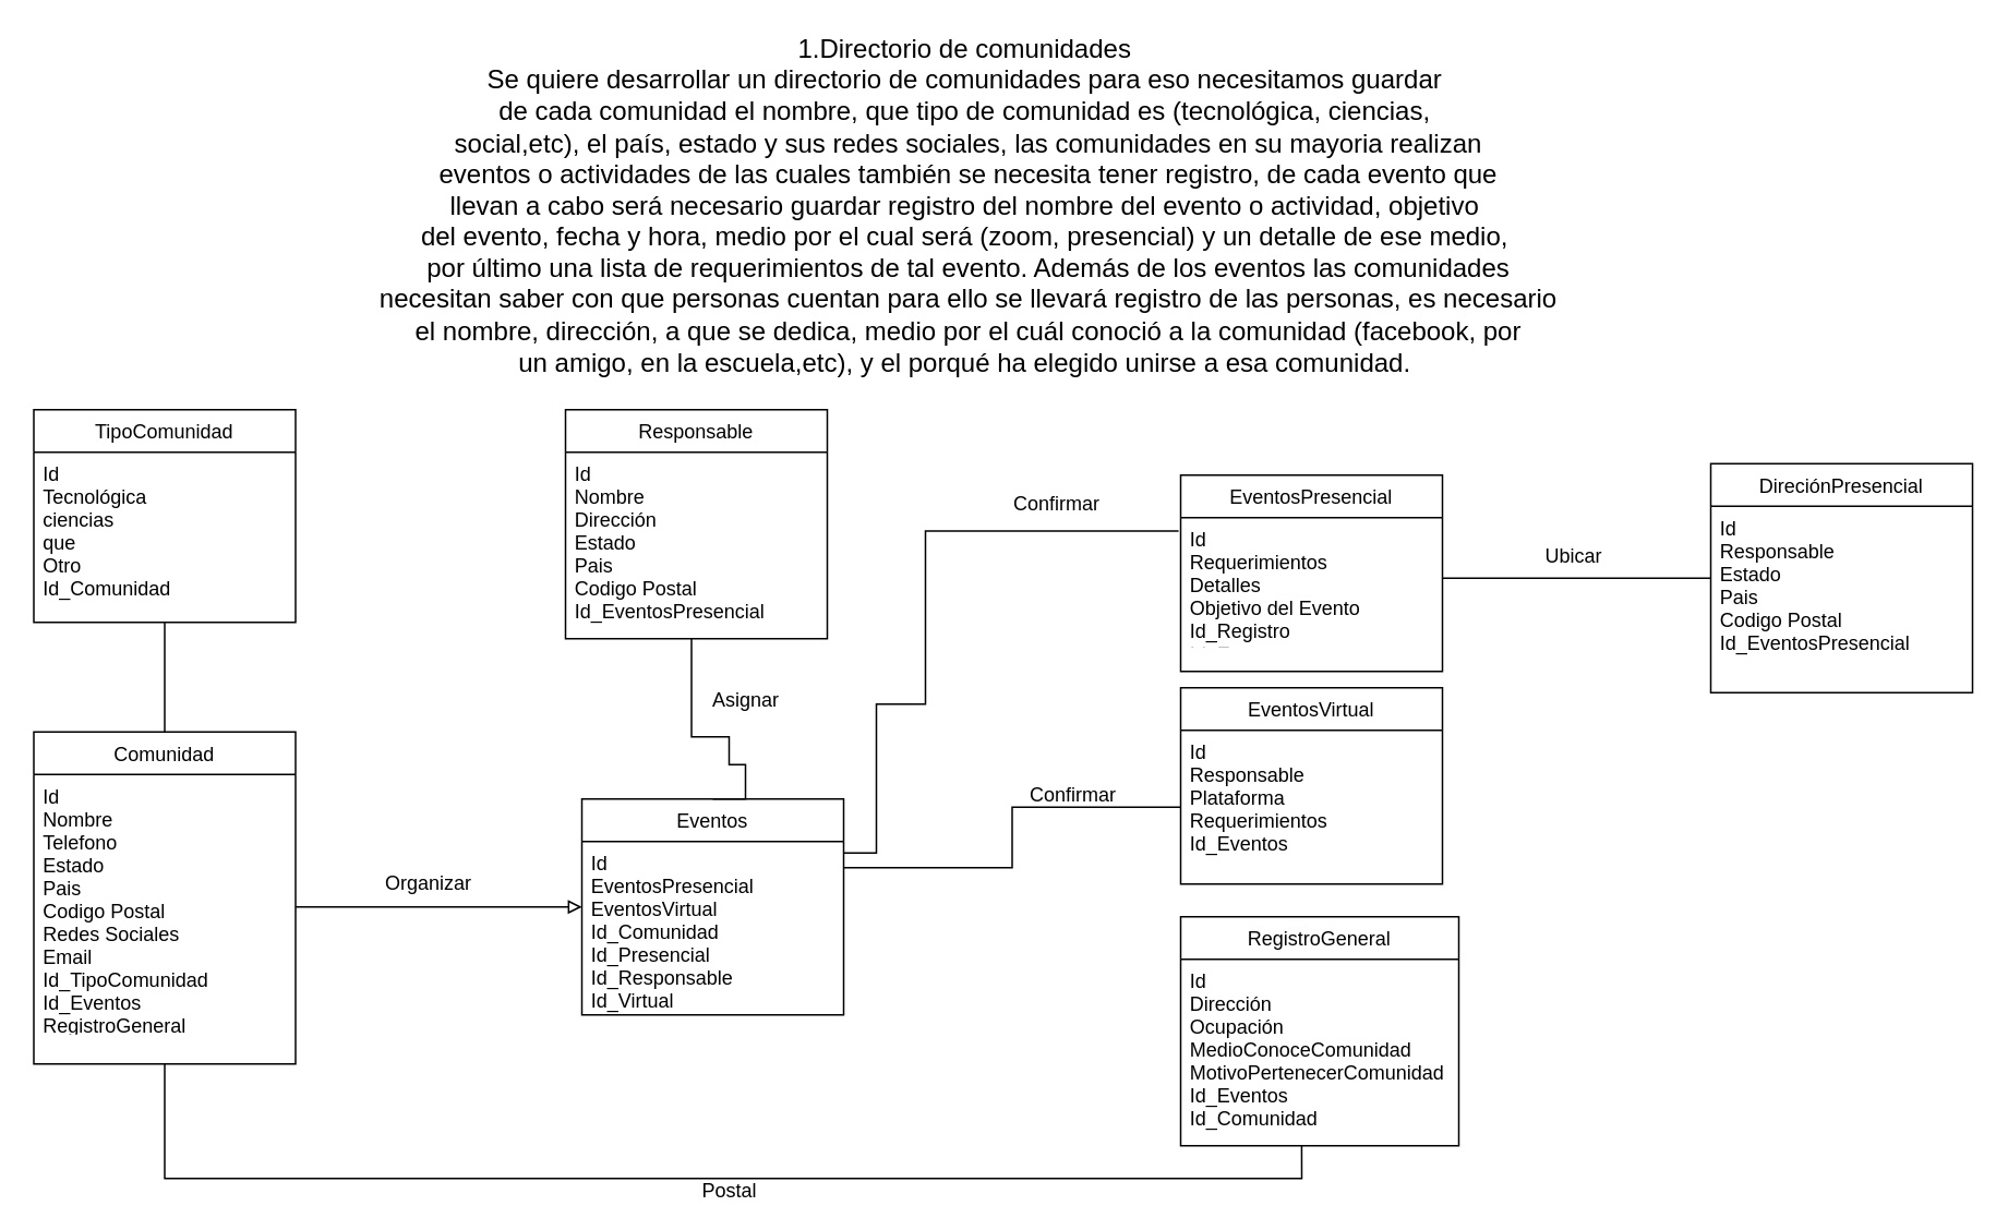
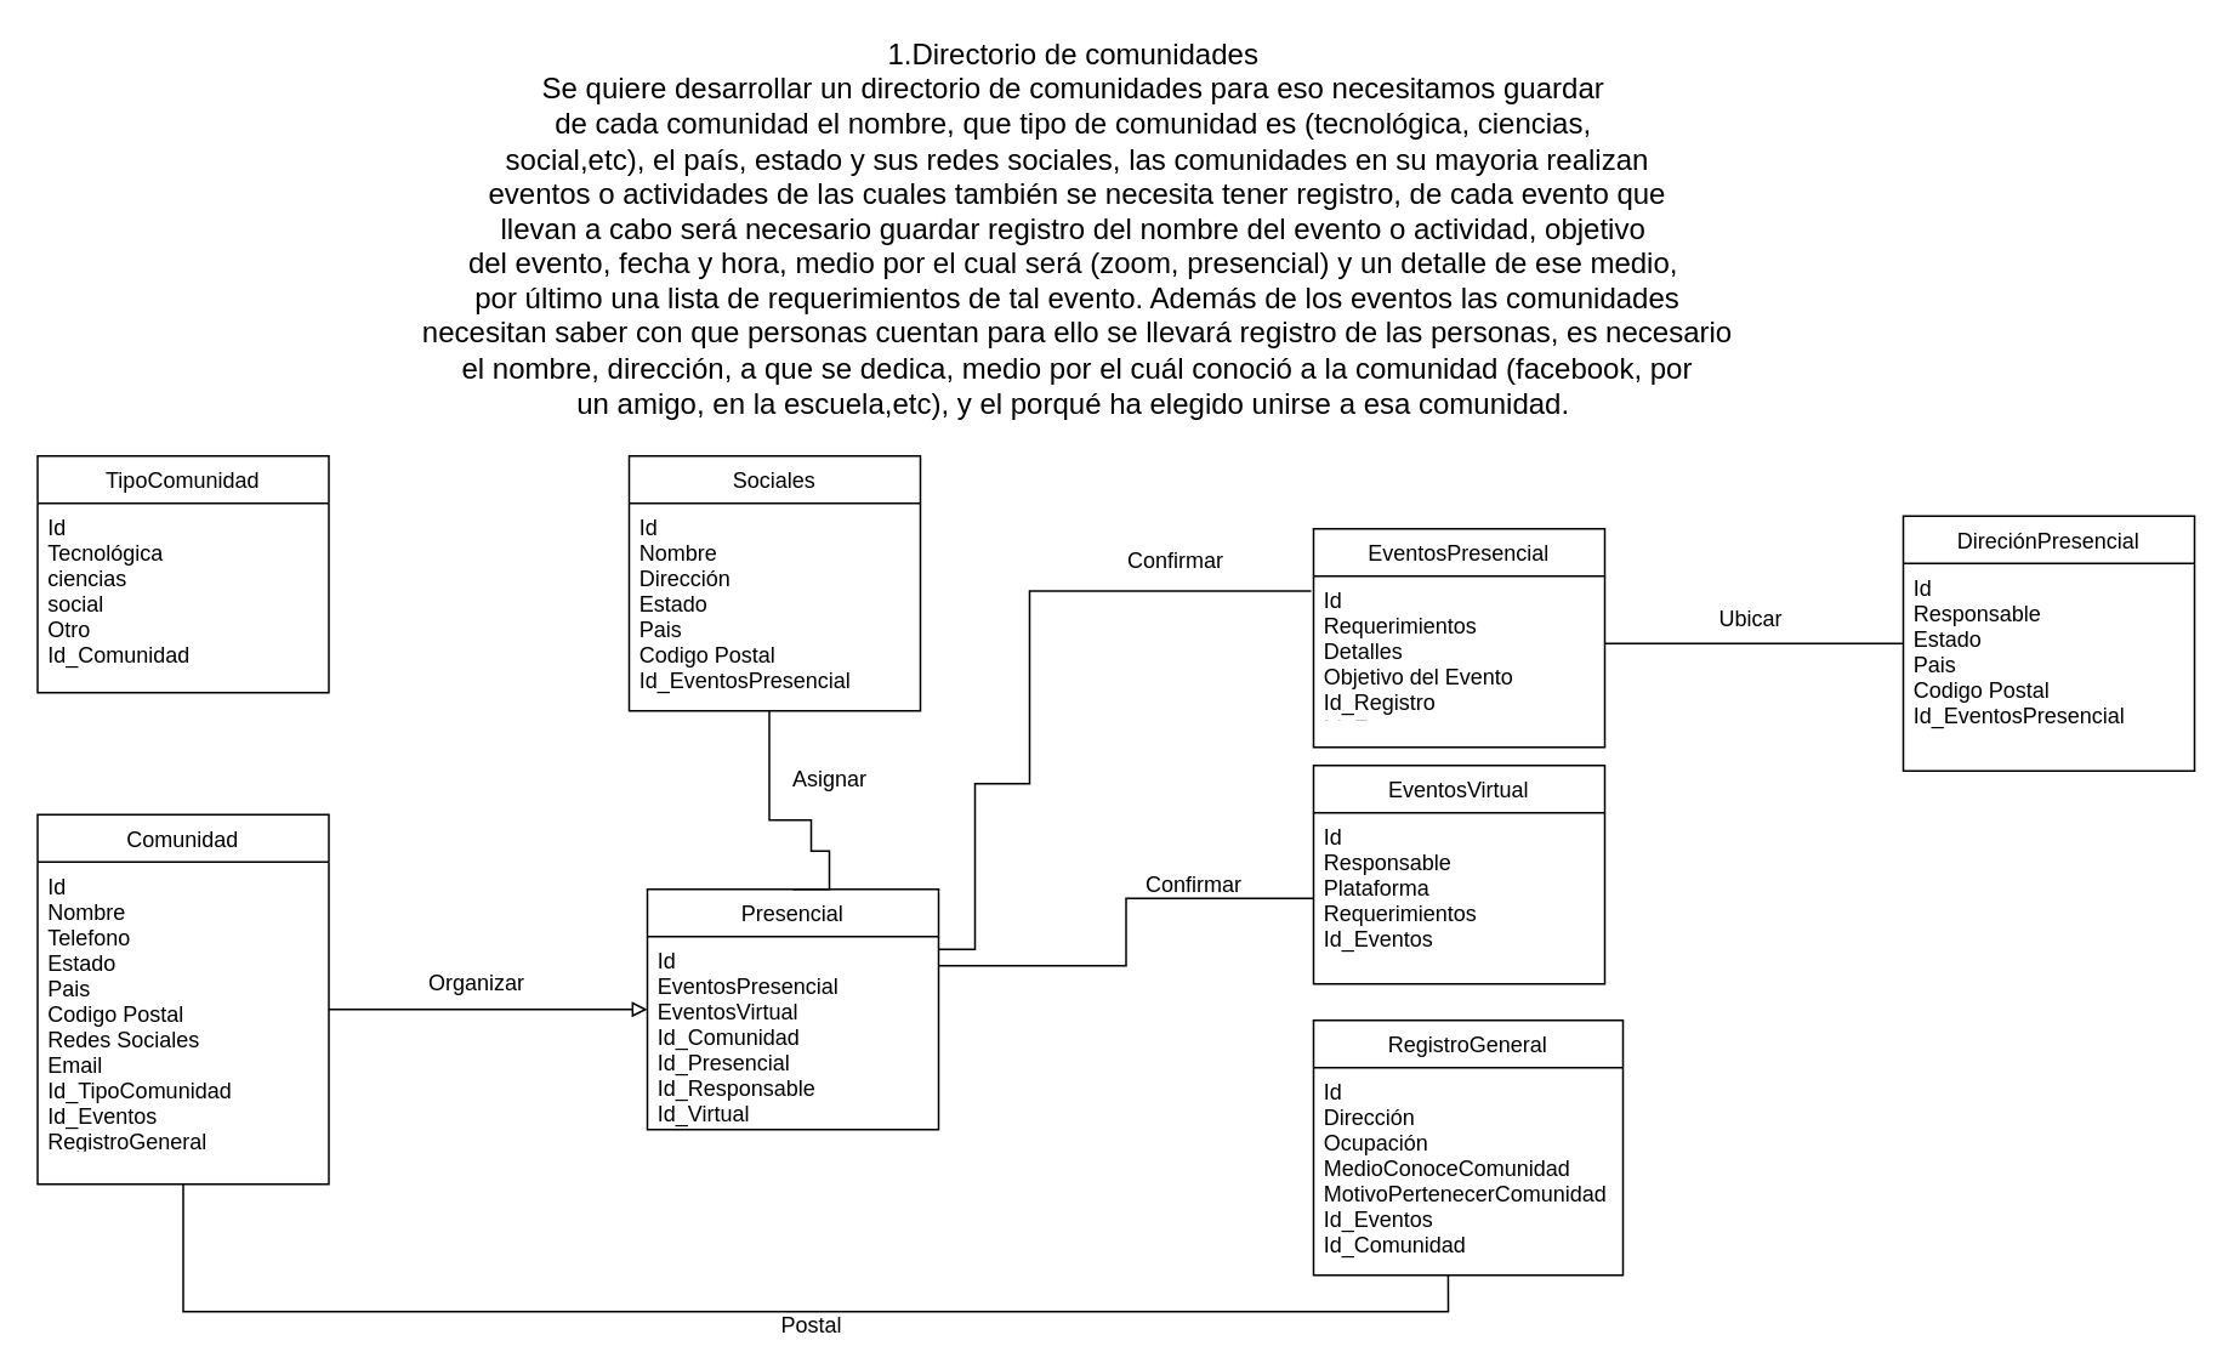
  <mxCell id="0" />
  <mxCell id="1" parent="0" />
  <mxCell id="2" value="Comunidad" style="swimlane;fontStyle=0;align=center;verticalAlign=top;childLayout=stackLayout;horizontal=1;startSize=26;horizontalStack=0;resizeParent=1;resizeLast=0;collapsible=1;marginBottom=0;rounded=0;shadow=0;strokeWidth=1;" parent="1" vertex="1"><mxGeometry x="20" y="447" width="160" height="203" as="geometry"><mxRectangle x="230" y="140" width="160" height="26" as="alternateBounds" /></mxGeometry></mxCell>
  <mxCell id="3" value="Id &#10;Nombre&#10;Telefono&#10;Estado&#10;Pais&#10;Codigo Postal&#10;Redes Sociales&#10;Email &#10;Id_TipoComunidad&#10;Id_Eventos&#10;RegistroGeneral" style="text;align=left;verticalAlign=top;spacingLeft=4;spacingRight=4;overflow=hidden;rotatable=0;points=[[0,0.5],[1,0.5]];portConstraint=eastwest;" parent="2" vertex="1"><mxGeometry y="26" width="160" height="154" as="geometry" /></mxCell>
  <mxCell id="4" value="TipoComunidad" style="swimlane;fontStyle=0;align=center;verticalAlign=top;childLayout=stackLayout;horizontal=1;startSize=26;horizontalStack=0;resizeParent=1;resizeLast=0;collapsible=1;marginBottom=0;rounded=0;shadow=0;strokeWidth=1;" parent="1" vertex="1"><mxGeometry x="20" y="250" width="160" height="130" as="geometry"><mxRectangle x="340" y="380" width="170" height="26" as="alternateBounds" /></mxGeometry></mxCell>
- <mxCell id="5" value="Id&#10;Tecnológica&#10;ciencias &#10;que&#10;Otro&#10;Id_Comunidad" style="text;align=left;verticalAlign=top;spacingLeft=4;spacingRight=4;overflow=hidden;rotatable=0;points=[[0,0.5],[1,0.5]];portConstraint=eastwest;" parent="4" vertex="1"><mxGeometry y="26" width="160" height="104" as="geometry" /></mxCell>
- <mxCell id="6" value="" style="endArrow=none;endFill=0;shadow=0;strokeWidth=1;rounded=0;edgeStyle=elbowEdgeStyle;elbow=vertical;" parent="1" source="4" target="2" edge="1"><mxGeometry width="160" relative="1" as="geometry"><mxPoint x="355" y="703" as="sourcePoint" /><mxPoint x="455" y="601" as="targetPoint" /></mxGeometry></mxCell>
+ <mxCell id="5" value="Id&#10;Tecnológica&#10;ciencias &#10;social&#10;Otro&#10;Id_Comunidad" style="text;align=left;verticalAlign=top;spacingLeft=4;spacingRight=4;overflow=hidden;rotatable=0;points=[[0,0.5],[1,0.5]];portConstraint=eastwest;" parent="4" vertex="1"><mxGeometry y="26" width="160" height="104" as="geometry" /></mxCell>
  <mxCell id="7" style="edgeStyle=orthogonalEdgeStyle;rounded=0;orthogonalLoop=1;jettySize=auto;html=1;exitX=1;exitY=0.25;exitDx=0;exitDy=0;entryX=-0.008;entryY=0.11;entryDx=0;entryDy=0;entryPerimeter=0;endArrow=none;endFill=0;" edge="1" parent="1" source="8" target="14"><mxGeometry relative="1" as="geometry"><Array as="points"><mxPoint x="535" y="430" /><mxPoint x="565" y="430" /><mxPoint x="565" y="324" /></Array></mxGeometry></mxCell>
- <mxCell id="8" value="Eventos" style="swimlane;fontStyle=0;align=center;verticalAlign=top;childLayout=stackLayout;horizontal=1;startSize=26;horizontalStack=0;resizeParent=1;resizeLast=0;collapsible=1;marginBottom=0;rounded=0;shadow=0;strokeWidth=1;" parent="1" vertex="1"><mxGeometry x="355" y="488" width="160" height="132" as="geometry"><mxRectangle x="550" y="140" width="160" height="26" as="alternateBounds" /></mxGeometry></mxCell>
+ <mxCell id="8" value="Presencial" style="swimlane;fontStyle=0;align=center;verticalAlign=top;childLayout=stackLayout;horizontal=1;startSize=26;horizontalStack=0;resizeParent=1;resizeLast=0;collapsible=1;marginBottom=0;rounded=0;shadow=0;strokeWidth=1;" parent="1" vertex="1"><mxGeometry x="355" y="488" width="160" height="132" as="geometry"><mxRectangle x="550" y="140" width="160" height="26" as="alternateBounds" /></mxGeometry></mxCell>
  <mxCell id="9" value="Id&#10;EventosPresencial&#10;EventosVirtual&#10;Id_Comunidad&#10;Id_Presencial&#10;Id_Responsable&#10;Id_Virtual" style="text;align=left;verticalAlign=top;spacingLeft=4;spacingRight=4;overflow=hidden;rotatable=0;points=[[0,0.5],[1,0.5]];portConstraint=eastwest;rounded=0;shadow=0;html=0;" parent="8" vertex="1"><mxGeometry y="26" width="160" height="104" as="geometry" /></mxCell>
  <mxCell id="10" value="" style="endArrow=block;shadow=0;strokeWidth=1;rounded=0;endFill=0;edgeStyle=elbowEdgeStyle;elbow=vertical;" parent="1" source="2" target="8" edge="1"><mxGeometry x="0.5" y="41" relative="1" as="geometry"><mxPoint x="525" y="522" as="sourcePoint" /><mxPoint x="685" y="522" as="targetPoint" /><mxPoint x="-40" y="32" as="offset" /></mxGeometry></mxCell>
  <mxCell id="11" value="Organizar" style="text;html=1;resizable=0;points=[];;align=center;verticalAlign=middle;labelBackgroundColor=none;rounded=0;shadow=0;strokeWidth=1;fontSize=12;" parent="10" vertex="1" connectable="0"><mxGeometry x="0.5" y="49" relative="1" as="geometry"><mxPoint x="-51" y="34" as="offset" /></mxGeometry></mxCell>
  <mxCell id="12" value="1.Directorio de comunidades&amp;nbsp;&lt;br style=&quot;font-size: 16px;&quot;&gt;Se quiere desarrollar un directorio de comunidades para eso necesitamos guardar&amp;nbsp;&lt;br style=&quot;font-size: 16px;&quot;&gt;de cada comunidad el nombre, que tipo de comunidad es (tecnológica, ciencias,&amp;nbsp;&lt;br style=&quot;font-size: 16px;&quot;&gt;social,etc), el país, estado y sus redes sociales, las comunidades en su mayoria realizan&lt;br style=&quot;font-size: 16px;&quot;&gt;&amp;nbsp;eventos o actividades de las cuales también se necesita tener registro, de cada evento que&amp;nbsp;&lt;br style=&quot;font-size: 16px;&quot;&gt;llevan a cabo será necesario guardar registro del nombre del evento o actividad, objetivo&amp;nbsp;&lt;br style=&quot;font-size: 16px;&quot;&gt;del evento, fecha y hora, medio por el cual será (zoom, presencial) y un detalle de ese medio,&amp;nbsp;&lt;br style=&quot;font-size: 16px;&quot;&gt;por último una lista de requerimientos de tal evento. Además de los eventos las comunidades&lt;br style=&quot;font-size: 16px;&quot;&gt;&amp;nbsp;necesitan saber con que personas cuentan para ello se llevará registro de las personas, es necesario&amp;nbsp;&lt;br style=&quot;font-size: 16px;&quot;&gt;el nombre, dirección, a que se dedica, medio por el cuál conoció a la comunidad (facebook, por &lt;br style=&quot;font-size: 16px;&quot;&gt;un amigo, en la escuela,etc), y el porqué ha elegido unirse a esa comunidad.&amp;nbsp;&lt;br style=&quot;font-size: 16px;&quot;&gt;" style="text;align=center;verticalAlign=middle;resizable=0;points=[];autosize=1;strokeColor=none;fillColor=none;opacity=80;html=1;fontSize=16;" parent="1" vertex="1"><mxGeometry x="221" y="20" width="740" height="210" as="geometry" /></mxCell>
  <mxCell id="13" value="EventosPresencial" style="swimlane;fontStyle=0;align=center;verticalAlign=top;childLayout=stackLayout;horizontal=1;startSize=26;horizontalStack=0;resizeParent=1;resizeLast=0;collapsible=1;marginBottom=0;rounded=0;shadow=0;strokeWidth=1;" vertex="1" parent="1"><mxGeometry x="721" y="290" width="160" height="120" as="geometry"><mxRectangle x="550" y="140" width="160" height="26" as="alternateBounds" /></mxGeometry></mxCell>
  <mxCell id="14" value="Id&#10;Requerimientos&#10;Detalles&#10;Objetivo del Evento&#10;Id_Registro&#10;Id_Eventos" style="text;align=left;verticalAlign=top;spacingLeft=4;spacingRight=4;overflow=hidden;rotatable=0;points=[[0,0.5],[1,0.5]];portConstraint=eastwest;rounded=0;shadow=0;html=0;" vertex="1" parent="13"><mxGeometry y="26" width="160" height="74" as="geometry" /></mxCell>
  <mxCell id="15" value="EventosVirtual" style="swimlane;fontStyle=0;align=center;verticalAlign=top;childLayout=stackLayout;horizontal=1;startSize=26;horizontalStack=0;resizeParent=1;resizeLast=0;collapsible=1;marginBottom=0;rounded=0;shadow=0;strokeWidth=1;" vertex="1" parent="1"><mxGeometry x="721" y="420" width="160" height="120" as="geometry"><mxRectangle x="550" y="140" width="160" height="26" as="alternateBounds" /></mxGeometry></mxCell>
  <mxCell id="16" value="Id&#10;Responsable&#10;Plataforma&#10;Requerimientos&#10;Id_Eventos" style="text;align=left;verticalAlign=top;spacingLeft=4;spacingRight=4;overflow=hidden;rotatable=0;points=[[0,0.5],[1,0.5]];portConstraint=eastwest;rounded=0;shadow=0;html=0;" vertex="1" parent="15"><mxGeometry y="26" width="160" height="94" as="geometry" /></mxCell>
  <mxCell id="17" value="RegistroGeneral" style="swimlane;fontStyle=0;align=center;verticalAlign=top;childLayout=stackLayout;horizontal=1;startSize=26;horizontalStack=0;resizeParent=1;resizeLast=0;collapsible=1;marginBottom=0;rounded=0;shadow=0;strokeWidth=1;" vertex="1" parent="1"><mxGeometry x="721" y="560" width="170" height="140" as="geometry"><mxRectangle x="550" y="140" width="160" height="26" as="alternateBounds" /></mxGeometry></mxCell>
  <mxCell id="18" value="Id&#10;Dirección&#10;Ocupación&#10;MedioConoceComunidad&#10;MotivoPertenecerComunidad&#10;Id_Eventos&#10;Id_Comunidad" style="text;align=left;verticalAlign=top;spacingLeft=4;spacingRight=4;overflow=hidden;rotatable=0;points=[[0,0.5],[1,0.5]];portConstraint=eastwest;rounded=0;shadow=0;html=0;" vertex="1" parent="17"><mxGeometry y="26" width="170" height="114" as="geometry" /></mxCell>
  <mxCell id="19" style="edgeStyle=orthogonalEdgeStyle;rounded=0;orthogonalLoop=1;jettySize=auto;html=1;endArrow=none;endFill=0;" edge="1" parent="1" source="20" target="14"><mxGeometry relative="1" as="geometry" /></mxCell>
  <mxCell id="20" value="DireciónPresencial" style="swimlane;fontStyle=0;align=center;verticalAlign=top;childLayout=stackLayout;horizontal=1;startSize=26;horizontalStack=0;resizeParent=1;resizeLast=0;collapsible=1;marginBottom=0;rounded=0;shadow=0;strokeWidth=1;" vertex="1" parent="1"><mxGeometry x="1045" y="283" width="160" height="140" as="geometry"><mxRectangle x="550" y="140" width="160" height="26" as="alternateBounds" /></mxGeometry></mxCell>
  <mxCell id="21" value="Id&#10;Responsable&#10;Estado&#10;Pais&#10;Codigo Postal&#10;Id_EventosPresencial" style="text;align=left;verticalAlign=top;spacingLeft=4;spacingRight=4;overflow=hidden;rotatable=0;points=[[0,0.5],[1,0.5]];portConstraint=eastwest;rounded=0;shadow=0;html=0;" vertex="1" parent="20"><mxGeometry y="26" width="160" height="114" as="geometry" /></mxCell>
  <mxCell id="22" style="edgeStyle=orthogonalEdgeStyle;rounded=0;orthogonalLoop=1;jettySize=auto;html=1;exitX=0;exitY=0.5;exitDx=0;exitDy=0;entryX=1;entryY=0.154;entryDx=0;entryDy=0;entryPerimeter=0;endArrow=none;endFill=0;" edge="1" parent="1" source="16" target="9"><mxGeometry relative="1" as="geometry" /></mxCell>
- <mxCell id="23" value="Responsable" style="swimlane;fontStyle=0;align=center;verticalAlign=top;childLayout=stackLayout;horizontal=1;startSize=26;horizontalStack=0;resizeParent=1;resizeLast=0;collapsible=1;marginBottom=0;rounded=0;shadow=0;strokeWidth=1;" vertex="1" parent="1"><mxGeometry x="345" y="250" width="160" height="140" as="geometry"><mxRectangle x="550" y="140" width="160" height="26" as="alternateBounds" /></mxGeometry></mxCell>
+ <mxCell id="23" value="Sociales" style="swimlane;fontStyle=0;align=center;verticalAlign=top;childLayout=stackLayout;horizontal=1;startSize=26;horizontalStack=0;resizeParent=1;resizeLast=0;collapsible=1;marginBottom=0;rounded=0;shadow=0;strokeWidth=1;" vertex="1" parent="1"><mxGeometry x="345" y="250" width="160" height="140" as="geometry"><mxRectangle x="550" y="140" width="160" height="26" as="alternateBounds" /></mxGeometry></mxCell>
  <mxCell id="24" value="Id&#10;Nombre&#10;Dirección&#10;Estado&#10;Pais&#10;Codigo Postal&#10;Id_EventosPresencial" style="text;align=left;verticalAlign=top;spacingLeft=4;spacingRight=4;overflow=hidden;rotatable=0;points=[[0,0.5],[1,0.5]];portConstraint=eastwest;rounded=0;shadow=0;html=0;" vertex="1" parent="23"><mxGeometry y="26" width="160" height="114" as="geometry" /></mxCell>
  <mxCell id="25" style="edgeStyle=orthogonalEdgeStyle;rounded=0;orthogonalLoop=1;jettySize=auto;html=1;entryX=0.5;entryY=0;entryDx=0;entryDy=0;endArrow=none;endFill=0;" edge="1" parent="1" source="24" target="8"><mxGeometry relative="1" as="geometry"><mxPoint x="455" y="440" as="sourcePoint" /><Array as="points"><mxPoint x="422" y="450" /><mxPoint x="445" y="450" /><mxPoint x="445" y="467" /><mxPoint x="455" y="467" /></Array></mxGeometry></mxCell>
  <mxCell id="26" style="edgeStyle=orthogonalEdgeStyle;rounded=0;orthogonalLoop=1;jettySize=auto;html=1;endArrow=none;endFill=0;entryX=0.435;entryY=1;entryDx=0;entryDy=0;entryPerimeter=0;exitX=0.5;exitY=1;exitDx=0;exitDy=0;" edge="1" parent="1" source="2" target="18"><mxGeometry relative="1" as="geometry"><mxPoint x="100" y="630" as="sourcePoint" /><mxPoint x="700" y="700" as="targetPoint" /></mxGeometry></mxCell>
  <mxCell id="27" value="Postal" style="text;html=1;resizable=0;points=[];;align=center;verticalAlign=middle;labelBackgroundColor=none;rounded=0;shadow=0;strokeWidth=1;fontSize=12;" vertex="1" connectable="0" parent="1"><mxGeometry x="434.999" y="729.999" as="geometry"><mxPoint x="10" y="-2" as="offset" /></mxGeometry></mxCell>
  <mxCell id="28" value="Confirmar" style="text;html=1;resizable=0;points=[];;align=center;verticalAlign=middle;labelBackgroundColor=none;rounded=0;shadow=0;strokeWidth=1;fontSize=12;" vertex="1" connectable="0" parent="1"><mxGeometry x="644.999" y="487.999" as="geometry"><mxPoint x="10" y="-2" as="offset" /></mxGeometry></mxCell>
  <mxCell id="29" value="Ubicar" style="text;html=1;resizable=0;points=[];;align=center;verticalAlign=middle;labelBackgroundColor=none;rounded=0;shadow=0;strokeWidth=1;fontSize=12;" vertex="1" connectable="0" parent="1"><mxGeometry x="654.999" y="497.999" as="geometry"><mxPoint x="306" y="-158" as="offset" /></mxGeometry></mxCell>
  <mxCell id="30" value="Confirmar" style="text;html=1;resizable=0;points=[];;align=center;verticalAlign=middle;labelBackgroundColor=none;rounded=0;shadow=0;strokeWidth=1;fontSize=12;" vertex="1" connectable="0" parent="1"><mxGeometry x="634.999" y="309.999" as="geometry"><mxPoint x="10" y="-2" as="offset" /></mxGeometry></mxCell>
  <mxCell id="31" value="Asignar" style="text;html=1;resizable=0;points=[];;align=center;verticalAlign=middle;labelBackgroundColor=none;rounded=0;shadow=0;strokeWidth=1;fontSize=12;" vertex="1" connectable="0" parent="1"><mxGeometry x="444.999" y="429.999" as="geometry"><mxPoint x="10" y="-2" as="offset" /></mxGeometry></mxCell>
